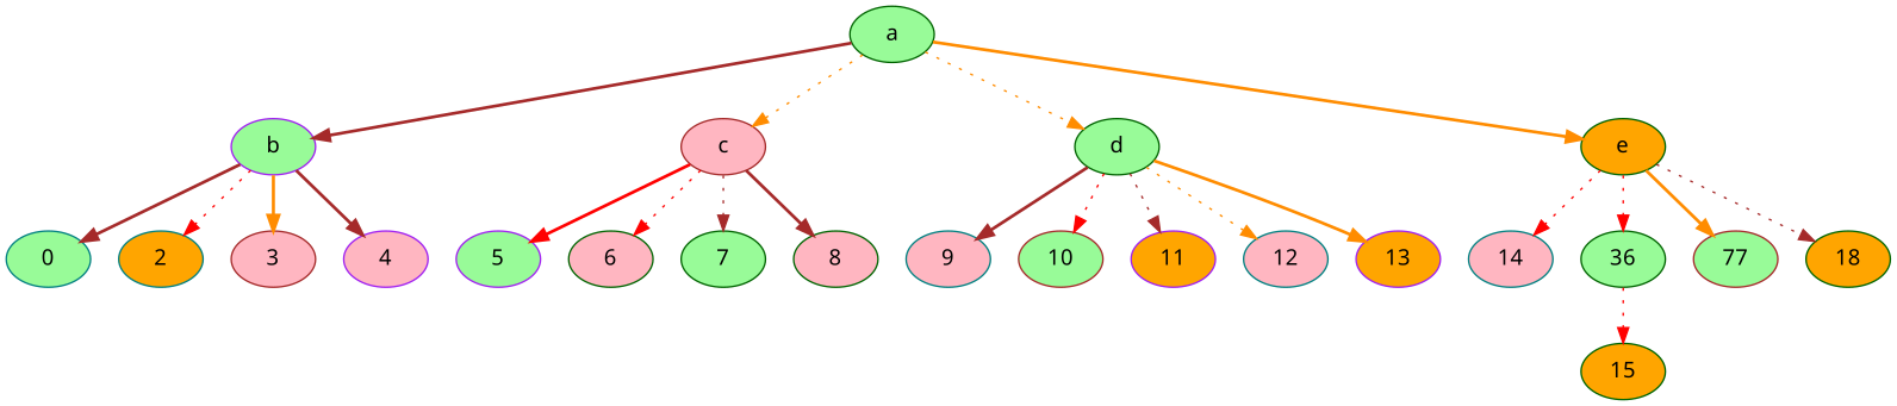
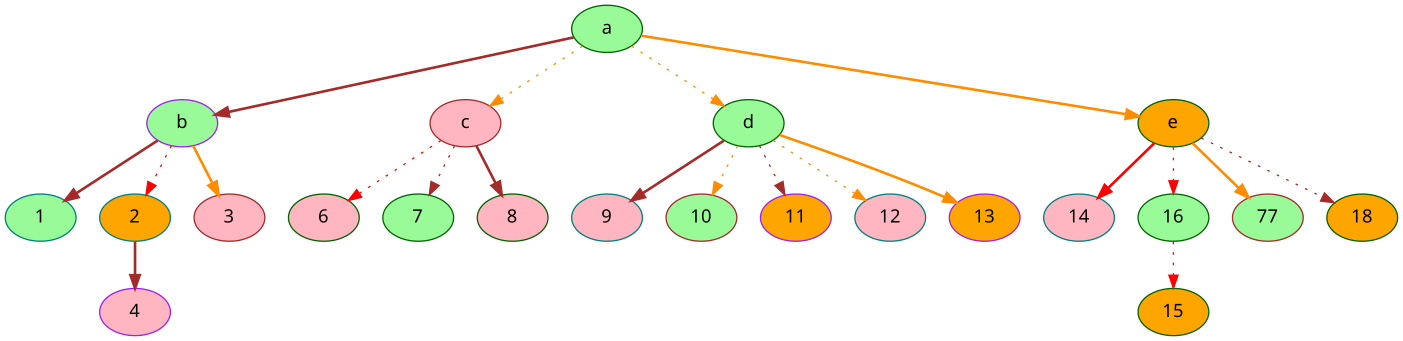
  digraph {
    fontname="Noto Sans"
    node [color=darkgreen fillcolor=palegreen fontname="Noto Sans" style=filled]
    edge [color=brown fontname="Noto Sans" style=bold]
    b [color=purple]
    a
    c [color=brown fillcolor=lightpink]
    d
    e [fillcolor=orange]
-   1 [color=teal label=0]
+   1 [color=teal]
    2 [color=teal fillcolor=orange]
    3 [color=brown fillcolor=lightpink]
    4 [color=purple fillcolor=lightpink]
-   5 [color=purple]
    6 [fillcolor=lightpink]
    7
    8 [fillcolor=lightpink]
    9 [color=teal fillcolor=lightpink]
    10 [color=brown]
    11 [color=purple fillcolor=orange]
    12 [color=teal fillcolor=lightpink]
    13 [color=purple fillcolor=orange]
    14 [color=teal fillcolor=lightpink]
-   16 [label=36]
+   16
    n21 [color=brown label=77]
    18 [fillcolor=orange]
    15 [fillcolor=orange]
    b -> 1
    b -> 2 [color=red style=dotted]
    b -> 3 [color=darkorange]
-   b -> 4
+   2 -> 4
    a -> b
    a -> c [color=darkorange style=dotted]
    a -> d [color=darkorange style=dotted]
    a -> e [color=darkorange]
-   c -> 5 [color=red]
    c -> 6 [color=red style=dotted]
    c -> 7 [style=dotted]
    c -> 8
    d -> 9
-   d -> 10 [color=red style=dotted]
+   d -> 10 [color=darkorange style=dotted]
    d -> 11 [style=dotted]
    d -> 12 [color=darkorange style=dotted]
    d -> 13 [color=darkorange]
-   e -> 14 [color=red style=dotted]
+   e -> 14 [color=red]
    e -> 16 [color=red style=dotted]
    e -> n21 [color=darkorange]
    e -> 18 [style=dotted]
    16 -> 15 [color=red style=dotted]
  }
